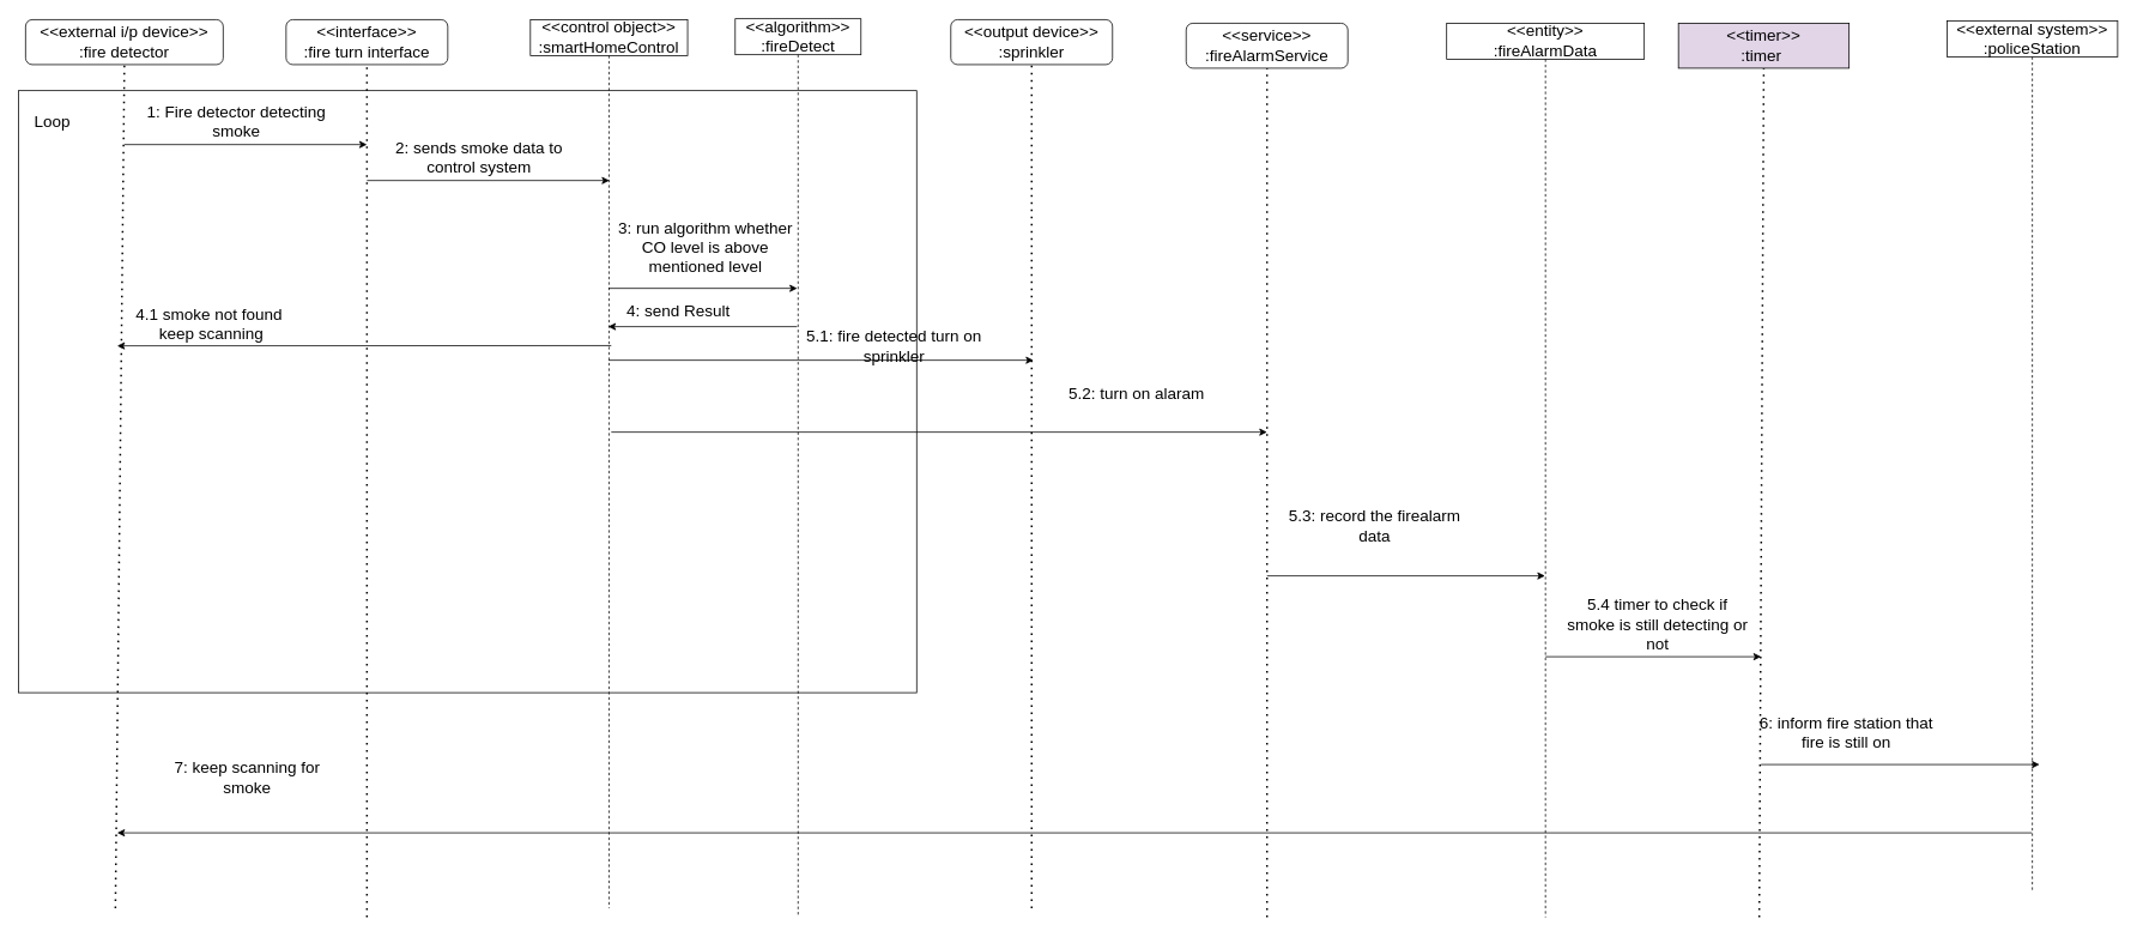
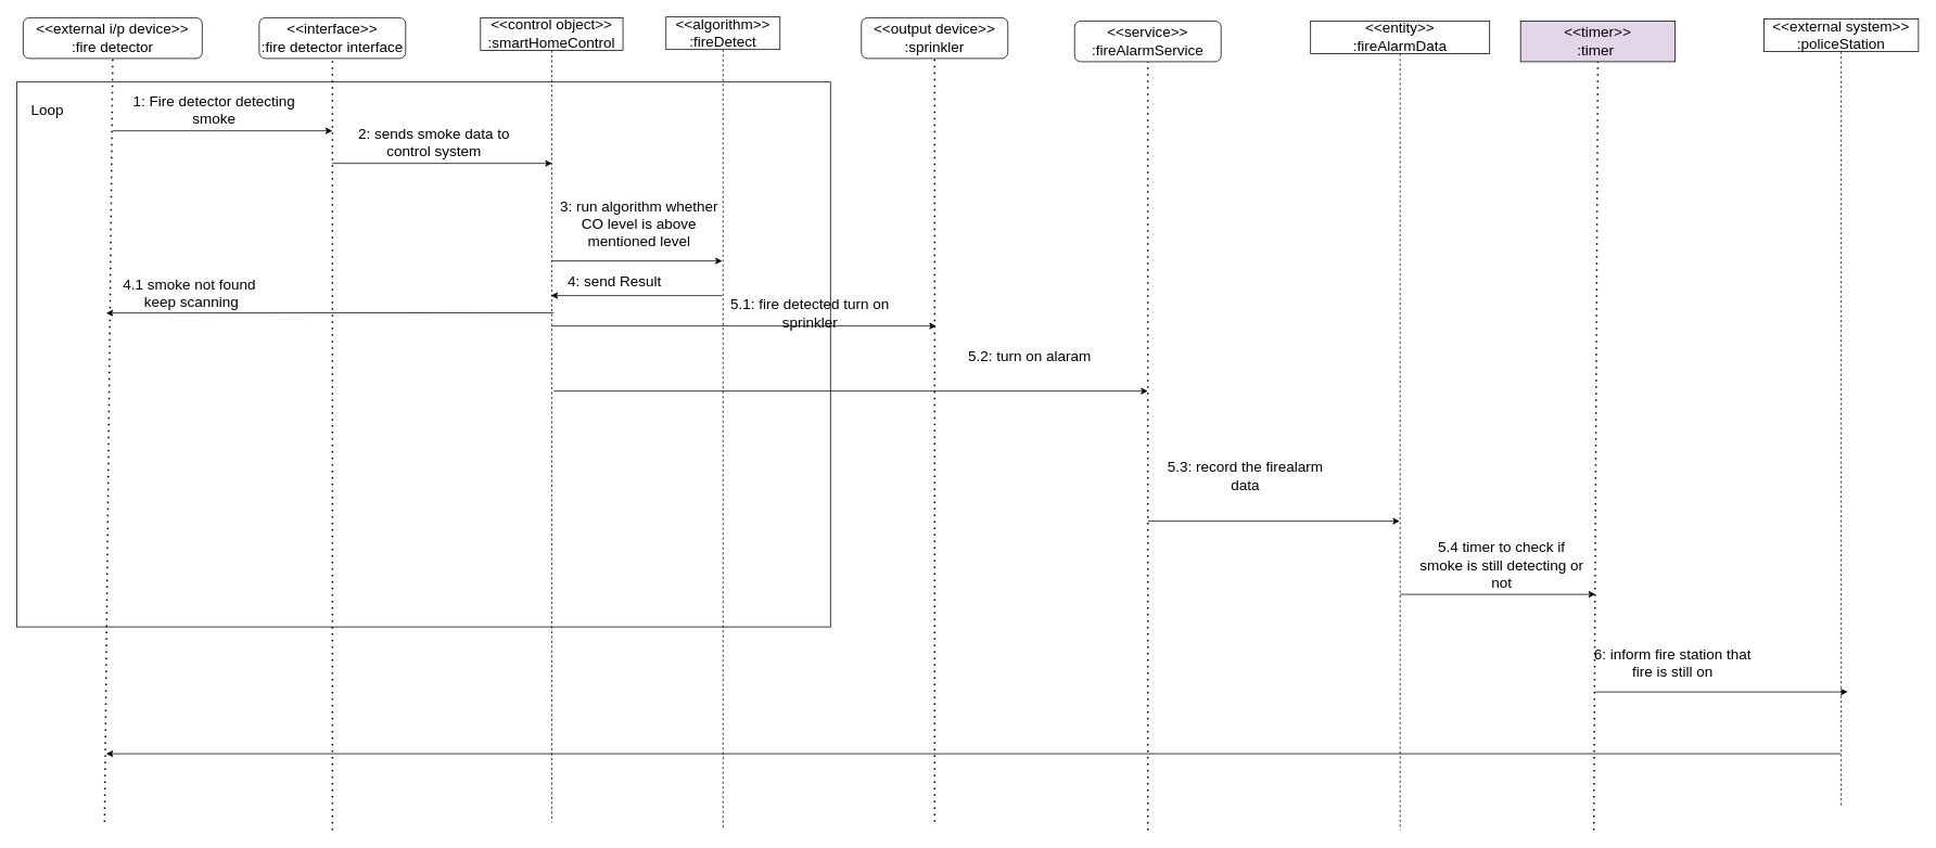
  <mxCell id="0" />
  <mxCell id="1" parent="0" />
  <mxCell id="2" value="" style="rounded=0;whiteSpace=wrap;html=1;fontSize=18;" vertex="1" parent="1"><mxGeometry x="20" y="100" width="1000" height="670" as="geometry" /></mxCell>
  <mxCell id="3" value="&amp;lt;&amp;lt;external i/p device&amp;gt;&amp;gt;&lt;br&gt;:fire detector" style="rounded=1;whiteSpace=wrap;html=1;fontSize=18;" vertex="1" parent="1"><mxGeometry x="28" y="21" width="220" height="50" as="geometry" /></mxCell>
  <mxCell id="4" value="" style="endArrow=none;dashed=1;html=1;dashPattern=1 3;strokeWidth=2;rounded=0;fontSize=18;entryX=0.5;entryY=1;entryDx=0;entryDy=0;" edge="1" parent="1" target="3"><mxGeometry width="50" height="50" relative="1" as="geometry"><mxPoint x="128" y="1010" as="sourcePoint" /><mxPoint x="688" y="281" as="targetPoint" /></mxGeometry></mxCell>
- <mxCell id="5" value="&amp;lt;&amp;lt;interface&amp;gt;&amp;gt;&lt;br&gt;:fire turn interface" style="rounded=1;whiteSpace=wrap;html=1;fontSize=18;" vertex="1" parent="1"><mxGeometry x="318" y="21" width="180" height="50" as="geometry" /></mxCell>
+ <mxCell id="5" value="&amp;lt;&amp;lt;interface&amp;gt;&amp;gt;&lt;br&gt;:fire detector interface" style="rounded=1;whiteSpace=wrap;html=1;fontSize=18;" vertex="1" parent="1"><mxGeometry x="318" y="21" width="180" height="50" as="geometry" /></mxCell>
  <mxCell id="6" value="" style="endArrow=none;dashed=1;html=1;dashPattern=1 3;strokeWidth=2;rounded=0;fontSize=18;entryX=0.5;entryY=1;entryDx=0;entryDy=0;" edge="1" parent="1" target="5"><mxGeometry width="50" height="50" relative="1" as="geometry"><mxPoint x="408" y="1020" as="sourcePoint" /><mxPoint x="968" y="281" as="targetPoint" /></mxGeometry></mxCell>
  <mxCell id="7" value="&amp;lt;&amp;lt;output device&amp;gt;&amp;gt;&lt;br&gt;:sprinkler" style="rounded=1;whiteSpace=wrap;html=1;fontSize=18;" vertex="1" parent="1"><mxGeometry x="1058" y="21" width="180" height="50" as="geometry" /></mxCell>
  <mxCell id="8" value="" style="endArrow=none;dashed=1;html=1;dashPattern=1 3;strokeWidth=2;rounded=0;fontSize=18;entryX=0.5;entryY=1;entryDx=0;entryDy=0;" edge="1" parent="1" target="7"><mxGeometry width="50" height="50" relative="1" as="geometry"><mxPoint x="1148" y="1010" as="sourcePoint" /><mxPoint x="1708" y="281" as="targetPoint" /></mxGeometry></mxCell>
  <mxCell id="9" value="&amp;lt;&amp;lt;algorithm&amp;gt;&amp;gt;&lt;br&gt;:fireDetect" style="shape=umlLifeline;perimeter=lifelinePerimeter;whiteSpace=wrap;html=1;container=1;collapsible=0;recursiveResize=0;outlineConnect=0;fontSize=18;" vertex="1" parent="1"><mxGeometry x="818" y="20" width="140" height="1000" as="geometry" /></mxCell>
  <mxCell id="10" value="" style="endArrow=classic;html=1;rounded=0;fontSize=18;" edge="1" parent="9"><mxGeometry width="50" height="50" relative="1" as="geometry"><mxPoint x="-138" y="460" as="sourcePoint" /><mxPoint x="592" y="460" as="targetPoint" /></mxGeometry></mxCell>
  <mxCell id="11" value="&amp;lt;&amp;lt;control object&amp;gt;&amp;gt;&lt;br&gt;:smartHomeControl" style="shape=umlLifeline;perimeter=lifelinePerimeter;whiteSpace=wrap;html=1;container=1;collapsible=0;recursiveResize=0;outlineConnect=0;fontSize=18;" vertex="1" parent="1"><mxGeometry x="590" y="21" width="175" height="989" as="geometry" /></mxCell>
  <mxCell id="12" value="&amp;lt;&amp;lt;service&amp;gt;&amp;gt;&lt;br&gt;:fireAlarmService" style="rounded=1;whiteSpace=wrap;html=1;fontSize=18;" vertex="1" parent="1"><mxGeometry x="1320" y="25" width="180" height="50" as="geometry" /></mxCell>
  <mxCell id="13" value="" style="endArrow=none;dashed=1;html=1;dashPattern=1 3;strokeWidth=2;rounded=0;fontSize=18;entryX=0.5;entryY=1;entryDx=0;entryDy=0;" edge="1" parent="1" target="12"><mxGeometry width="50" height="50" relative="1" as="geometry"><mxPoint x="1410" y="1020" as="sourcePoint" /><mxPoint x="1970" y="285" as="targetPoint" /></mxGeometry></mxCell>
  <mxCell id="14" value="&amp;lt;&amp;lt;entity&amp;gt;&amp;gt;&lt;br&gt;:fireAlarmData" style="shape=umlLifeline;perimeter=lifelinePerimeter;whiteSpace=wrap;html=1;container=1;collapsible=0;recursiveResize=0;outlineConnect=0;fontSize=18;" vertex="1" parent="1"><mxGeometry x="1610" y="25" width="220" height="995" as="geometry" /></mxCell>
  <mxCell id="15" value="&amp;lt;&amp;lt;external system&amp;gt;&amp;gt;&lt;br&gt;:policeStation" style="shape=umlLifeline;perimeter=lifelinePerimeter;whiteSpace=wrap;html=1;container=1;collapsible=0;recursiveResize=0;outlineConnect=0;fontSize=18;" vertex="1" parent="1"><mxGeometry x="2167" y="22.5" width="190" height="967.5" as="geometry" /></mxCell>
  <mxCell id="16" value="&amp;lt;&amp;lt;timer&amp;gt;&amp;gt;&lt;br&gt;:timer&amp;nbsp;" style="rounded=0;whiteSpace=wrap;html=1;fontSize=18;fillColor=#e1d5e7;" vertex="1" parent="1"><mxGeometry x="1868" y="25" width="190" height="50" as="geometry" /></mxCell>
  <mxCell id="17" value="" style="endArrow=none;dashed=1;html=1;dashPattern=1 3;strokeWidth=2;rounded=0;fontSize=18;entryX=0.5;entryY=1;entryDx=0;entryDy=0;" edge="1" parent="1" target="16"><mxGeometry width="50" height="50" relative="1" as="geometry"><mxPoint x="1958" y="1020" as="sourcePoint" /><mxPoint x="2448" y="512.5" as="targetPoint" /></mxGeometry></mxCell>
  <mxCell id="18" value="" style="endArrow=classic;html=1;rounded=0;fontSize=18;" edge="1" parent="1"><mxGeometry width="50" height="50" relative="1" as="geometry"><mxPoint x="138" y="160" as="sourcePoint" /><mxPoint x="408" y="160" as="targetPoint" /></mxGeometry></mxCell>
  <mxCell id="19" value="1: Fire detector detecting smoke" style="text;html=1;strokeColor=none;fillColor=none;align=center;verticalAlign=middle;whiteSpace=wrap;rounded=0;fontSize=18;" vertex="1" parent="1"><mxGeometry x="158" y="120" width="210" height="30" as="geometry" /></mxCell>
  <mxCell id="20" value="" style="endArrow=classic;html=1;rounded=0;fontSize=18;" edge="1" parent="1"><mxGeometry width="50" height="50" relative="1" as="geometry"><mxPoint x="408" y="200" as="sourcePoint" /><mxPoint x="678" y="200" as="targetPoint" /></mxGeometry></mxCell>
  <mxCell id="21" value="2: sends smoke data to control system" style="text;html=1;strokeColor=none;fillColor=none;align=center;verticalAlign=middle;whiteSpace=wrap;rounded=0;fontSize=18;" vertex="1" parent="1"><mxGeometry x="428" y="160" width="210" height="30" as="geometry" /></mxCell>
  <mxCell id="22" value="" style="endArrow=classic;html=1;rounded=0;fontSize=18;" edge="1" parent="1" source="11"><mxGeometry width="50" height="50" relative="1" as="geometry"><mxPoint x="660" y="320" as="sourcePoint" /><mxPoint x="887" y="320" as="targetPoint" /></mxGeometry></mxCell>
  <mxCell id="23" value="3: run algorithm whether CO level is above mentioned level" style="text;html=1;strokeColor=none;fillColor=none;align=center;verticalAlign=middle;whiteSpace=wrap;rounded=0;fontSize=18;" vertex="1" parent="1"><mxGeometry x="680" y="260" width="210" height="30" as="geometry" /></mxCell>
  <mxCell id="24" value="" style="endArrow=classic;html=1;rounded=0;fontSize=18;" edge="1" parent="1" source="11"><mxGeometry width="50" height="50" relative="1" as="geometry"><mxPoint x="450" y="400" as="sourcePoint" /><mxPoint x="1150" y="400" as="targetPoint" /></mxGeometry></mxCell>
  <mxCell id="25" value="5.1: fire detected turn on sprinkler" style="text;html=1;strokeColor=none;fillColor=none;align=center;verticalAlign=middle;whiteSpace=wrap;rounded=0;fontSize=18;" vertex="1" parent="1"><mxGeometry x="890" y="370" width="210" height="30" as="geometry" /></mxCell>
  <mxCell id="26" value="5.2: turn on alaram" style="text;html=1;strokeColor=none;fillColor=none;align=center;verticalAlign=middle;whiteSpace=wrap;rounded=0;fontSize=18;" vertex="1" parent="1"><mxGeometry x="1160" y="422.5" width="210" height="30" as="geometry" /></mxCell>
  <mxCell id="27" value="" style="endArrow=classic;html=1;rounded=0;fontSize=18;" edge="1" parent="1" target="14"><mxGeometry width="50" height="50" relative="1" as="geometry"><mxPoint x="1410" y="640" as="sourcePoint" /><mxPoint x="1410" y="630" as="targetPoint" /></mxGeometry></mxCell>
  <mxCell id="28" value="5.3: record the firealarm data" style="text;html=1;strokeColor=none;fillColor=none;align=center;verticalAlign=middle;whiteSpace=wrap;rounded=0;fontSize=18;" vertex="1" parent="1"><mxGeometry x="1425" y="570" width="210" height="30" as="geometry" /></mxCell>
  <mxCell id="29" value="" style="endArrow=classic;html=1;rounded=0;fontSize=18;" edge="1" parent="1"><mxGeometry width="50" height="50" relative="1" as="geometry"><mxPoint x="1720" y="730" as="sourcePoint" /><mxPoint x="1960" y="730" as="targetPoint" /></mxGeometry></mxCell>
  <mxCell id="30" value="5.4 timer to check if smoke is still detecting or not" style="text;html=1;strokeColor=none;fillColor=none;align=center;verticalAlign=middle;whiteSpace=wrap;rounded=0;fontSize=18;" vertex="1" parent="1"><mxGeometry x="1740" y="680" width="210" height="30" as="geometry" /></mxCell>
  <mxCell id="31" value="" style="endArrow=classic;html=1;rounded=0;fontSize=18;" edge="1" parent="1"><mxGeometry width="50" height="50" relative="1" as="geometry"><mxPoint x="1960" y="850" as="sourcePoint" /><mxPoint x="2270" y="850" as="targetPoint" /></mxGeometry></mxCell>
  <mxCell id="32" value="" style="endArrow=classic;html=1;rounded=0;fontSize=18;" edge="1" parent="1"><mxGeometry width="50" height="50" relative="1" as="geometry"><mxPoint x="2261.5" y="926" as="sourcePoint" /><mxPoint x="130" y="926" as="targetPoint" /></mxGeometry></mxCell>
- <mxCell id="33" value="7: keep scanning for smoke" style="text;html=1;strokeColor=none;fillColor=none;align=center;verticalAlign=middle;whiteSpace=wrap;rounded=0;fontSize=18;" vertex="1" parent="1"><mxGeometry x="170" y="850" width="210" height="30" as="geometry" /></mxCell>
  <mxCell id="34" value="Loop" style="text;html=1;strokeColor=none;fillColor=none;align=center;verticalAlign=middle;whiteSpace=wrap;rounded=0;fontSize=18;" vertex="1" parent="1"><mxGeometry x="28" y="120" width="60" height="30" as="geometry" /></mxCell>
  <mxCell id="35" value="" style="endArrow=classic;html=1;rounded=0;fontSize=18;" edge="1" parent="1"><mxGeometry width="50" height="50" relative="1" as="geometry"><mxPoint x="680" y="383.75" as="sourcePoint" /><mxPoint x="130" y="384" as="targetPoint" /></mxGeometry></mxCell>
  <mxCell id="36" value="4.1 smoke not found&amp;nbsp; keep scanning" style="text;html=1;strokeColor=none;fillColor=none;align=center;verticalAlign=middle;whiteSpace=wrap;rounded=0;fontSize=18;" vertex="1" parent="1"><mxGeometry x="130" y="345" width="210" height="30" as="geometry" /></mxCell>
  <mxCell id="37" value="" style="endArrow=classic;html=1;rounded=0;exitX=0.08;exitY=0.021;exitDx=0;exitDy=0;exitPerimeter=0;" edge="1" parent="1"><mxGeometry width="50" height="50" relative="1" as="geometry"><mxPoint x="886.8" y="362.63" as="sourcePoint" /><mxPoint x="676.571" y="362.63" as="targetPoint" /></mxGeometry></mxCell>
  <mxCell id="38" value="4: send Result" style="text;html=1;strokeColor=none;fillColor=none;align=center;verticalAlign=middle;whiteSpace=wrap;rounded=0;fontSize=18;" vertex="1" parent="1"><mxGeometry x="650" y="330" width="210" height="30" as="geometry" /></mxCell>
  <mxCell id="39" value="6: inform fire station that fire is still on" style="text;html=1;strokeColor=none;fillColor=none;align=center;verticalAlign=middle;whiteSpace=wrap;rounded=0;fontSize=18;" vertex="1" parent="1"><mxGeometry x="1950" y="800" width="210" height="30" as="geometry" /></mxCell>
